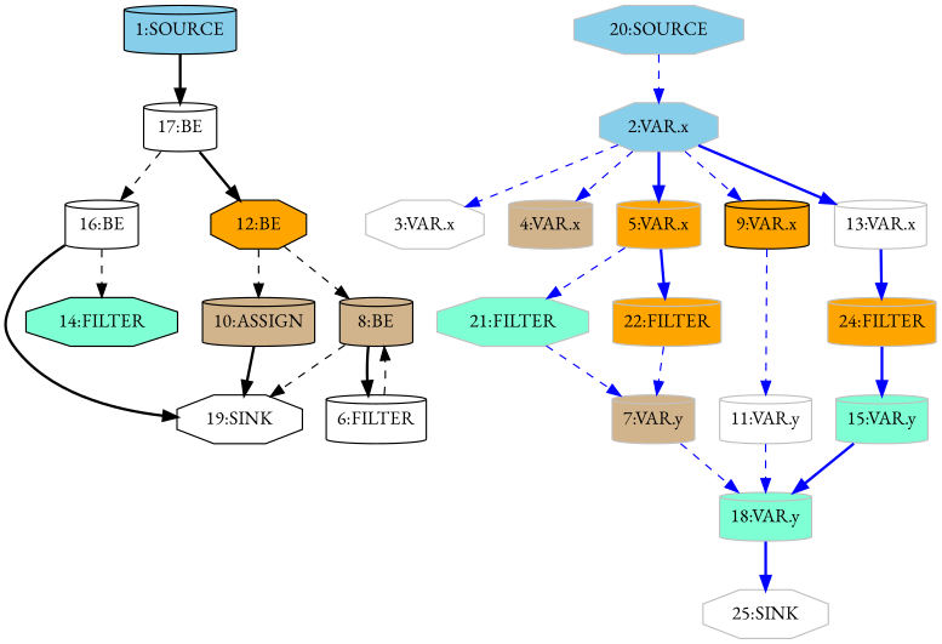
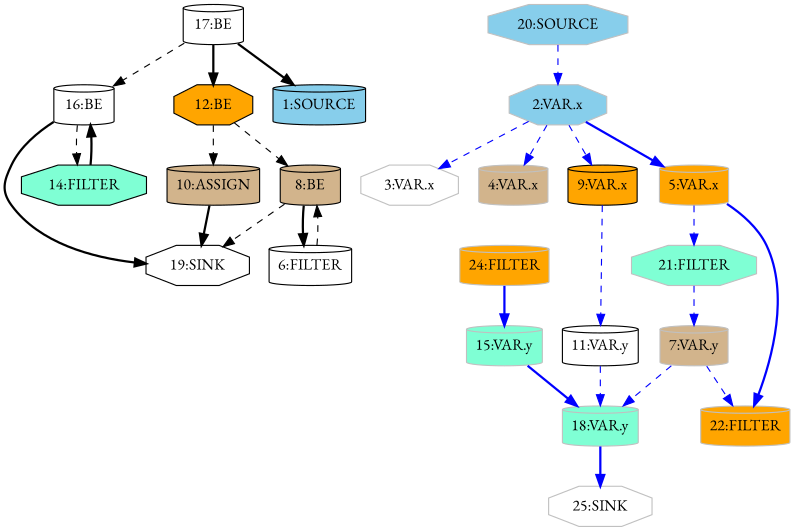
  digraph {
    fontname="EB Garamond"
    node [fillcolor=white fontname="EB Garamond" shape=cylinder style=filled color=grey]
    edge [color=blue fontname="EB Garamond" style=dashed]
    n1 [fillcolor=tan label="10:ASSIGN" color=""]
    n2 [label="19:SINK" shape=octagon color=""]
    n3 [fillcolor=tan label="8:BE" color=""]
    n4 [label="6:FILTER" color=""]
    n5 [label="16:BE" color=""]
    n6 [fillcolor=aquamarine label="14:FILTER" shape=octagon color=""]
    n7 [label="17:BE" color=""]
    n8 [fillcolor=orange label="12:BE" shape=octagon color=""]
    n9 [fillcolor=skyblue label="1:SOURCE" color=""]
    n10 [fillcolor=skyblue label="2:VAR.x" shape=octagon]
    n11 [label="3:VAR.x" shape=octagon]
    n12 [fillcolor=tan label="4:VAR.x"]
    n13 [fillcolor=orange label="5:VAR.x"]
    n14 [color=black fillcolor=orange label="9:VAR.x"]
-   n15 [label="13:VAR.x"]
    n16 [fillcolor=aquamarine label="21:FILTER" shape=octagon]
    n17 [fillcolor=orange label="22:FILTER"]
-   n18 [label="11:VAR.y"]
+   n18 [color=black label="11:VAR.y"]
    n19 [fillcolor=orange label="24:FILTER"]
    n20 [fillcolor=tan label="7:VAR.y"]
    n21 [fillcolor=aquamarine label="18:VAR.y"]
    n22 [label="25:SINK" shape=octagon]
    n23 [fillcolor=aquamarine label="15:VAR.y"]
    n24 [fillcolor=skyblue label="20:SOURCE" shape=octagon]
    n1 -> n2 [color=black style=bold]
    n3 -> n2 [color=black]
    n3 -> n4 [color=black style=bold]
    n4 -> n3 [color=black]
    n5 -> n2 [color=black style=bold]
    n5 -> n6 [color=black]
+   n6 -> n5 [color=black style=bold]
    n7 -> n5 [color=black]
    n7 -> n8 [color=black style=bold]
    n8 -> n1 [color=black]
    n8 -> n3 [color=black]
-   n9 -> n7 [color=black style=bold]
+   n7 -> n9 [color=black style=bold]
    n10 -> n11
    n10 -> n12
    n10 -> n13 [style=bold]
    n10 -> n14
-   n10 -> n15 [style=bold]
    n13 -> n16
    n13 -> n17 [style=bold]
    n14 -> n18
-   n15 -> n19 [style=bold]
    n16 -> n20
-   n17 -> n20
+   n20 -> n17
    n18 -> n21
    n19 -> n23 [style=bold]
    n20 -> n21
    n21 -> n22 [style=bold]
    n23 -> n21 [style=bold]
    n24 -> n10
  }
